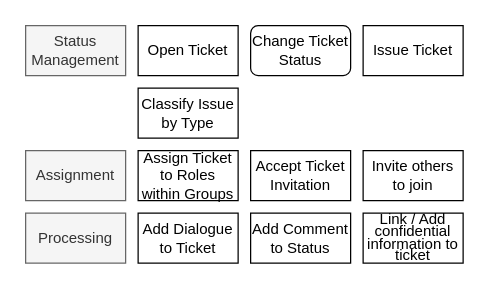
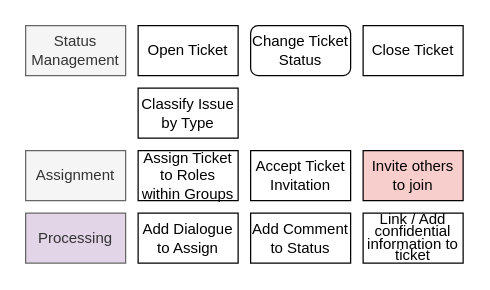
  <mxCell id="0" />
  <mxCell id="1" parent="0" />
  <mxCell id="2" value="Open Ticket" style="rounded=0;whiteSpace=wrap;html=1;" vertex="1" parent="1"><mxGeometry x="110" y="20" width="80" height="40" as="geometry" /></mxCell>
  <mxCell id="3" value="Classify Issue by Type" style="rounded=0;whiteSpace=wrap;html=1;" vertex="1" parent="1"><mxGeometry x="110" y="70" width="80" height="40" as="geometry" /></mxCell>
  <mxCell id="4" value="Assign Ticket to Roles within Groups" style="rounded=0;whiteSpace=wrap;html=1;" vertex="1" parent="1"><mxGeometry x="110" y="120" width="80" height="40" as="geometry" /></mxCell>
- <mxCell id="5" value="Add Dialogue to Ticket" style="rounded=0;whiteSpace=wrap;html=1;" vertex="1" parent="1"><mxGeometry x="110" y="170" width="80" height="40" as="geometry" /></mxCell>
+ <mxCell id="5" value="Add Dialogue to Assign" style="rounded=0;whiteSpace=wrap;html=1;" vertex="1" parent="1"><mxGeometry x="110" y="170" width="80" height="40" as="geometry" /></mxCell>
  <mxCell id="6" value="Accept Ticket Invitation" style="rounded=0;whiteSpace=wrap;html=1;" vertex="1" parent="1"><mxGeometry x="200" y="120" width="80" height="40" as="geometry" /></mxCell>
  <mxCell id="7" value="Change Ticket Status" style="whiteSpace=wrap;html=1;rounded=1;" vertex="1" parent="1"><mxGeometry x="200" y="20" width="80" height="40" as="geometry" /></mxCell>
  <mxCell id="8" value="Status Management" style="rounded=0;whiteSpace=wrap;html=1;fillColor=#f5f5f5;fontColor=#333333;strokeColor=#666666;" vertex="1" parent="1"><mxGeometry x="20" y="20" width="80" height="40" as="geometry" /></mxCell>
- <mxCell id="9" value="Processing" style="rounded=0;whiteSpace=wrap;html=1;fillColor=#f5f5f5;fontColor=#333333;strokeColor=#666666;" vertex="1" parent="1"><mxGeometry x="20" y="170" width="80" height="40" as="geometry" /></mxCell>
- <mxCell id="10" value="Issue Ticket" style="rounded=0;whiteSpace=wrap;html=1;" vertex="1" parent="1"><mxGeometry x="290" y="20" width="80" height="40" as="geometry" /></mxCell>
+ <mxCell id="9" value="Processing" style="rounded=0;whiteSpace=wrap;html=1;fillColor=#e1d5e7;fontColor=#333333;strokeColor=#666666;" vertex="1" parent="1"><mxGeometry x="20" y="170" width="80" height="40" as="geometry" /></mxCell>
+ <mxCell id="10" value="Close Ticket" style="rounded=0;whiteSpace=wrap;html=1;" vertex="1" parent="1"><mxGeometry x="290" y="20" width="80" height="40" as="geometry" /></mxCell>
  <mxCell id="11" value="Add Comment to Status" style="rounded=0;whiteSpace=wrap;html=1;" vertex="1" parent="1"><mxGeometry x="200" y="170" width="80" height="40" as="geometry" /></mxCell>
  <mxCell id="12" value="&lt;p style=&quot;line-height: 0.8&quot;&gt;Link / Add confidential information to ticket&lt;/p&gt;" style="rounded=0;whiteSpace=wrap;html=1;" vertex="1" parent="1"><mxGeometry x="290" y="170" width="80" height="40" as="geometry" /></mxCell>
  <mxCell id="13" value="Assignment" style="rounded=0;whiteSpace=wrap;html=1;fillColor=#f5f5f5;fontColor=#333333;strokeColor=#666666;" vertex="1" parent="1"><mxGeometry x="20" y="120" width="80" height="40" as="geometry" /></mxCell>
- <mxCell id="14" value="Invite others to join" style="rounded=0;whiteSpace=wrap;html=1;" vertex="1" parent="1"><mxGeometry x="290" y="120" width="80" height="40" as="geometry" /></mxCell>
+ <mxCell id="14" value="Invite others to join" style="rounded=0;whiteSpace=wrap;html=1;fillColor=#f8cecc;" vertex="1" parent="1"><mxGeometry x="290" y="120" width="80" height="40" as="geometry" /></mxCell>
